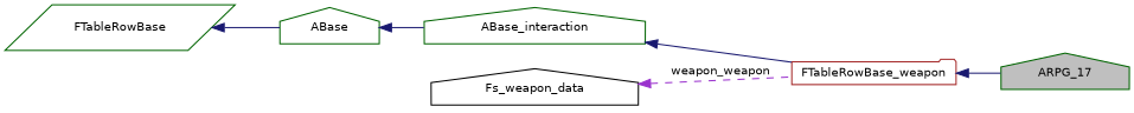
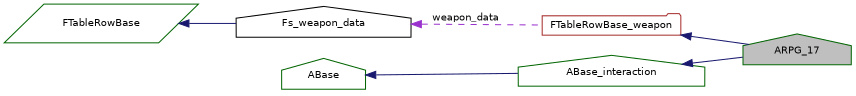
  digraph {
    rankdir=LR
    node [color=darkgreen fillcolor=white fontname=Helvetica fontsize=10 shape=house style=filled]
    edge [color=midnightblue dir=back fontname=Helvetica fontsize=10 labelfontname=Helvetica labelfontsize=10 style=solid]
    n1 [fillcolor=grey75 fontcolor=black height=0.2 label=ARPG_17 width=0.4]
    n2 [color=brown height=0.2 label=FTableRowBase_weapon shape=folder width=0.4]
    n3 [height=0.2 label=ABase_interaction width=0.4]
    n4 [height=0.2 label=ABase width=0.4]
    n5 [color=black height=0.2 label=Fs_weapon_data width=0.4]
    n6 [height=0.2 label=FTableRowBase shape=parallelogram width=0.4]
    n2 -> n1
-   n3 -> n2
+   n3 -> n1
    n4 -> n3
-   n5 -> n2 [color=darkorchid3 label=" weapon_weapon" style=dashed]
-   n6 -> n4
+   n5 -> n2 [color=darkorchid3 label=" weapon_data" style=dashed]
+   n6 -> n5
  }
